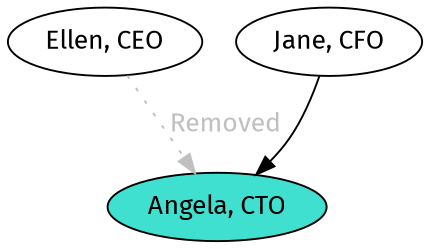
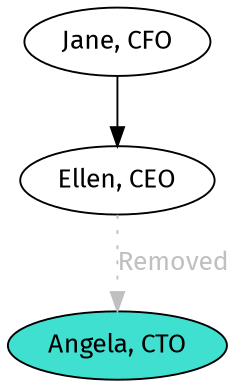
  digraph {
    fontname="Fira Sans"
    node [fontname="Fira Sans"]
    edge [fontname="Fira Sans"]
    n1 [label="Ellen, CEO"]
    n2 [fillcolor=turquoise label="Angela, CTO" style=filled]
    n3 [label="Jane, CFO"]
    n1 -> n2 [color=gray fontcolor=grey label=Removed style=dotted]
-   n3 -> n2
+   n3 -> n1
  }
